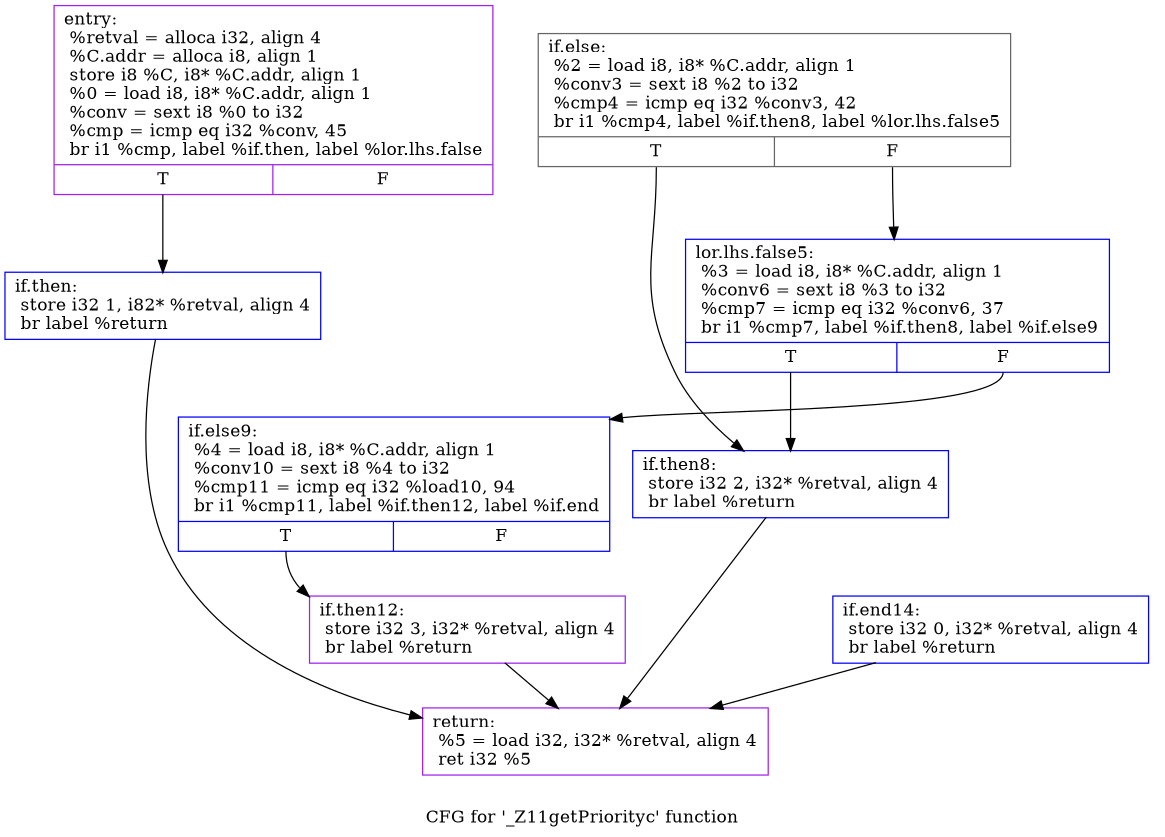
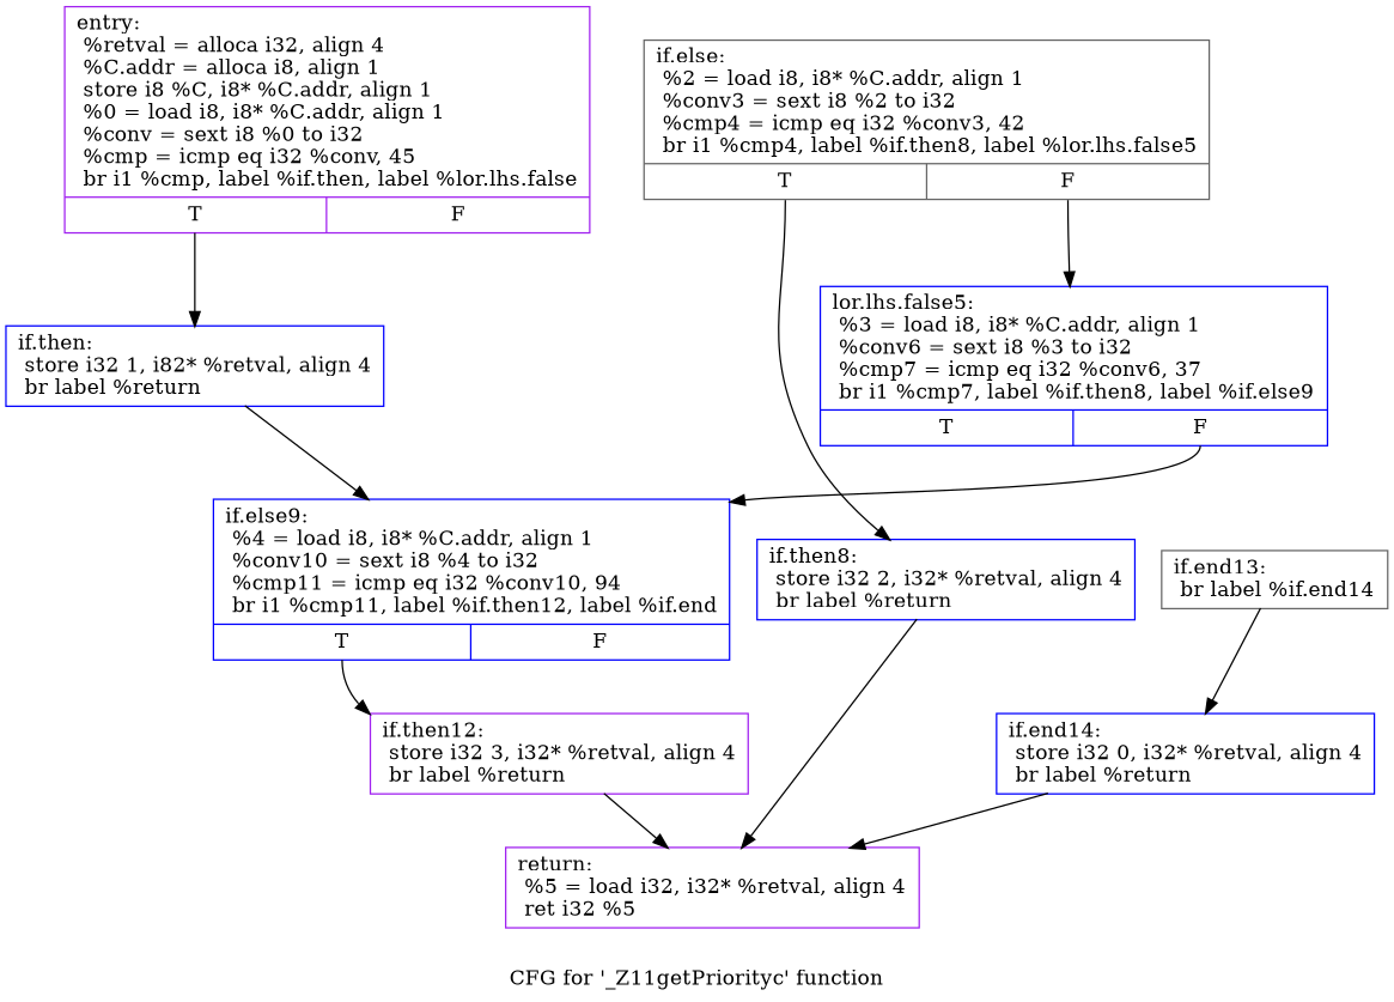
  digraph {
    label="CFG for '_Z11getPriorityc' function"
    node [color=blue shape=record]
    n1 [color=purple label="{entry:\l  %retval = alloca i32, align 4\l  %C.addr = alloca i8, align 1\l  store i8 %C, i8* %C.addr, align 1\l  %0 = load i8, i8* %C.addr, align 1\l  %conv = sext i8 %0 to i32\l  %cmp = icmp eq i32 %conv, 45\l  br i1 %cmp, label %if.then, label %lor.lhs.false\l|{<s0>T|<s1>F}}"]
    n2 [label="{if.then:                                          \l  store i32 1, i82* %retval, align 4\l  br label %return\l}"]
    n3 [color=purple label="{return:                                           \l  %5 = load i32, i32* %retval, align 4\l  ret i32 %5\l}"]
    n4 [color=gray40 label="{if.else:                                          \l  %2 = load i8, i8* %C.addr, align 1\l  %conv3 = sext i8 %2 to i32\l  %cmp4 = icmp eq i32 %conv3, 42\l  br i1 %cmp4, label %if.then8, label %lor.lhs.false5\l|{<s0>T|<s1>F}}"]
    n5 [label="{if.then8:                                         \l  store i32 2, i32* %retval, align 4\l  br label %return\l}"]
    n6 [label="{lor.lhs.false5:                                   \l  %3 = load i8, i8* %C.addr, align 1\l  %conv6 = sext i8 %3 to i32\l  %cmp7 = icmp eq i32 %conv6, 37\l  br i1 %cmp7, label %if.then8, label %if.else9\l|{<s0>T|<s1>F}}"]
-   n7 [label="{if.else9:                                         \l  %4 = load i8, i8* %C.addr, align 1\l  %conv10 = sext i8 %4 to i32\l  %cmp11 = icmp eq i32 %load10, 94\l  br i1 %cmp11, label %if.then12, label %if.end\l|{<s0>T|<s1>F}}"]
+   n7 [label="{if.else9:                                         \l  %4 = load i8, i8* %C.addr, align 1\l  %conv10 = sext i8 %4 to i32\l  %cmp11 = icmp eq i32 %conv10, 94\l  br i1 %cmp11, label %if.then12, label %if.end\l|{<s0>T|<s1>F}}"]
    n8 [color=purple label="{if.then12:                                        \l  store i32 3, i32* %retval, align 4\l  br label %return\l}"]
+   n9 [color=gray40 label="{if.end13:                                         \l  br label %if.end14\l}"]
    n10 [label="{if.end14:                                         \l  store i32 0, i32* %retval, align 4\l  br label %return\l}"]
    n1 -> n2 [tailport=s0]
-   n2 -> n3
+   n2 -> n7
    n4 -> n5 [tailport=s0]
    n4 -> n6 [tailport=s1]
    n5 -> n3
-   n6 -> n5 [tailport=s0]
    n6 -> n7 [tailport=s1]
    n7 -> n8 [tailport=s0]
    n8 -> n3
+   n9 -> n10
    n10 -> n3
  }
